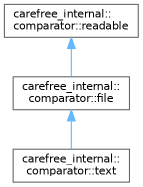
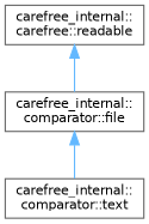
  digraph {
    rankdir=TB
    node [color=grey40 fillcolor=white fontname=Helvetica fontsize=10 shape=box style=filled]
    edge [color=steelblue1 dir=back fontname=Helvetica fontsize=10 labelfontname=Helvetica labelfontsize=10 style=solid]
-   n1 [height=0.2 label="carefree_internal::\lcomparator::readable" width=0.4]
+   n1 [height=0.2 label="carefree_internal::\lcarefree::readable" width=0.4]
    n2 [height=0.2 label="carefree_internal::\lcomparator::file" width=0.4]
    n3 [height=0.2 label="carefree_internal::\lcomparator::text" width=0.4]
    n1 -> n2
    n2 -> n3
  }
